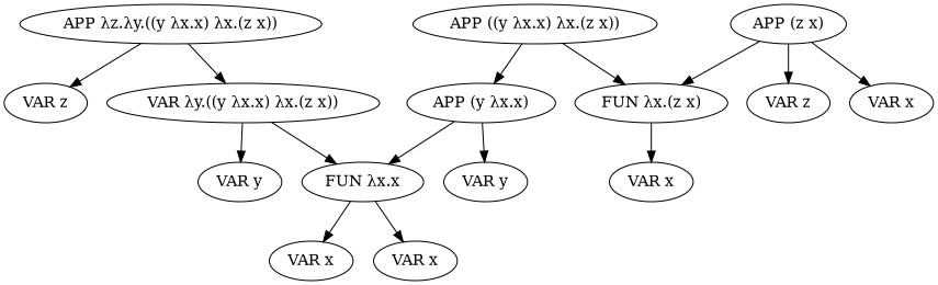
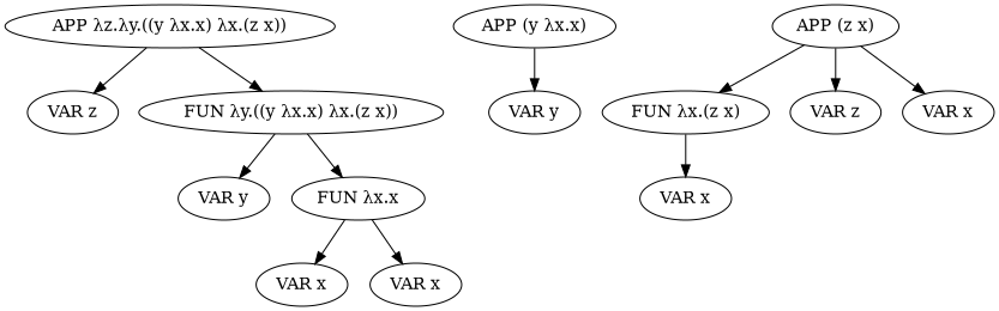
  digraph {
    n1 [label="APP λz.λy.((y λx.x) λx.(z x))"]
    n2 [label="VAR z"]
-   n3 [label="VAR λy.((y λx.x) λx.(z x))"]
+   n3 [label="FUN λy.((y λx.x) λx.(z x))"]
    n4 [label="VAR y"]
    n5 [label="FUN λx.x"]
-   n6 [label="APP ((y λx.x) λx.(z x))"]
    n7 [label="APP (y λx.x)"]
    n8 [label="FUN λx.(z x)"]
    n9 [label="VAR y"]
    n10 [label="VAR x"]
    n11 [label="VAR x"]
    n12 [label="VAR x"]
    n13 [label="APP (z x)"]
    n14 [label="VAR z"]
    n15 [label="VAR x"]
    n1 -> n2
    n1 -> n3
    n3 -> n4
    n3 -> n5
    n5 -> n11
    n5 -> n12
-   n6 -> n7
-   n6 -> n8
-   n7 -> n5
    n7 -> n9
    n8 -> n10
    n13 -> n8
    n13 -> n14
    n13 -> n15
  }
